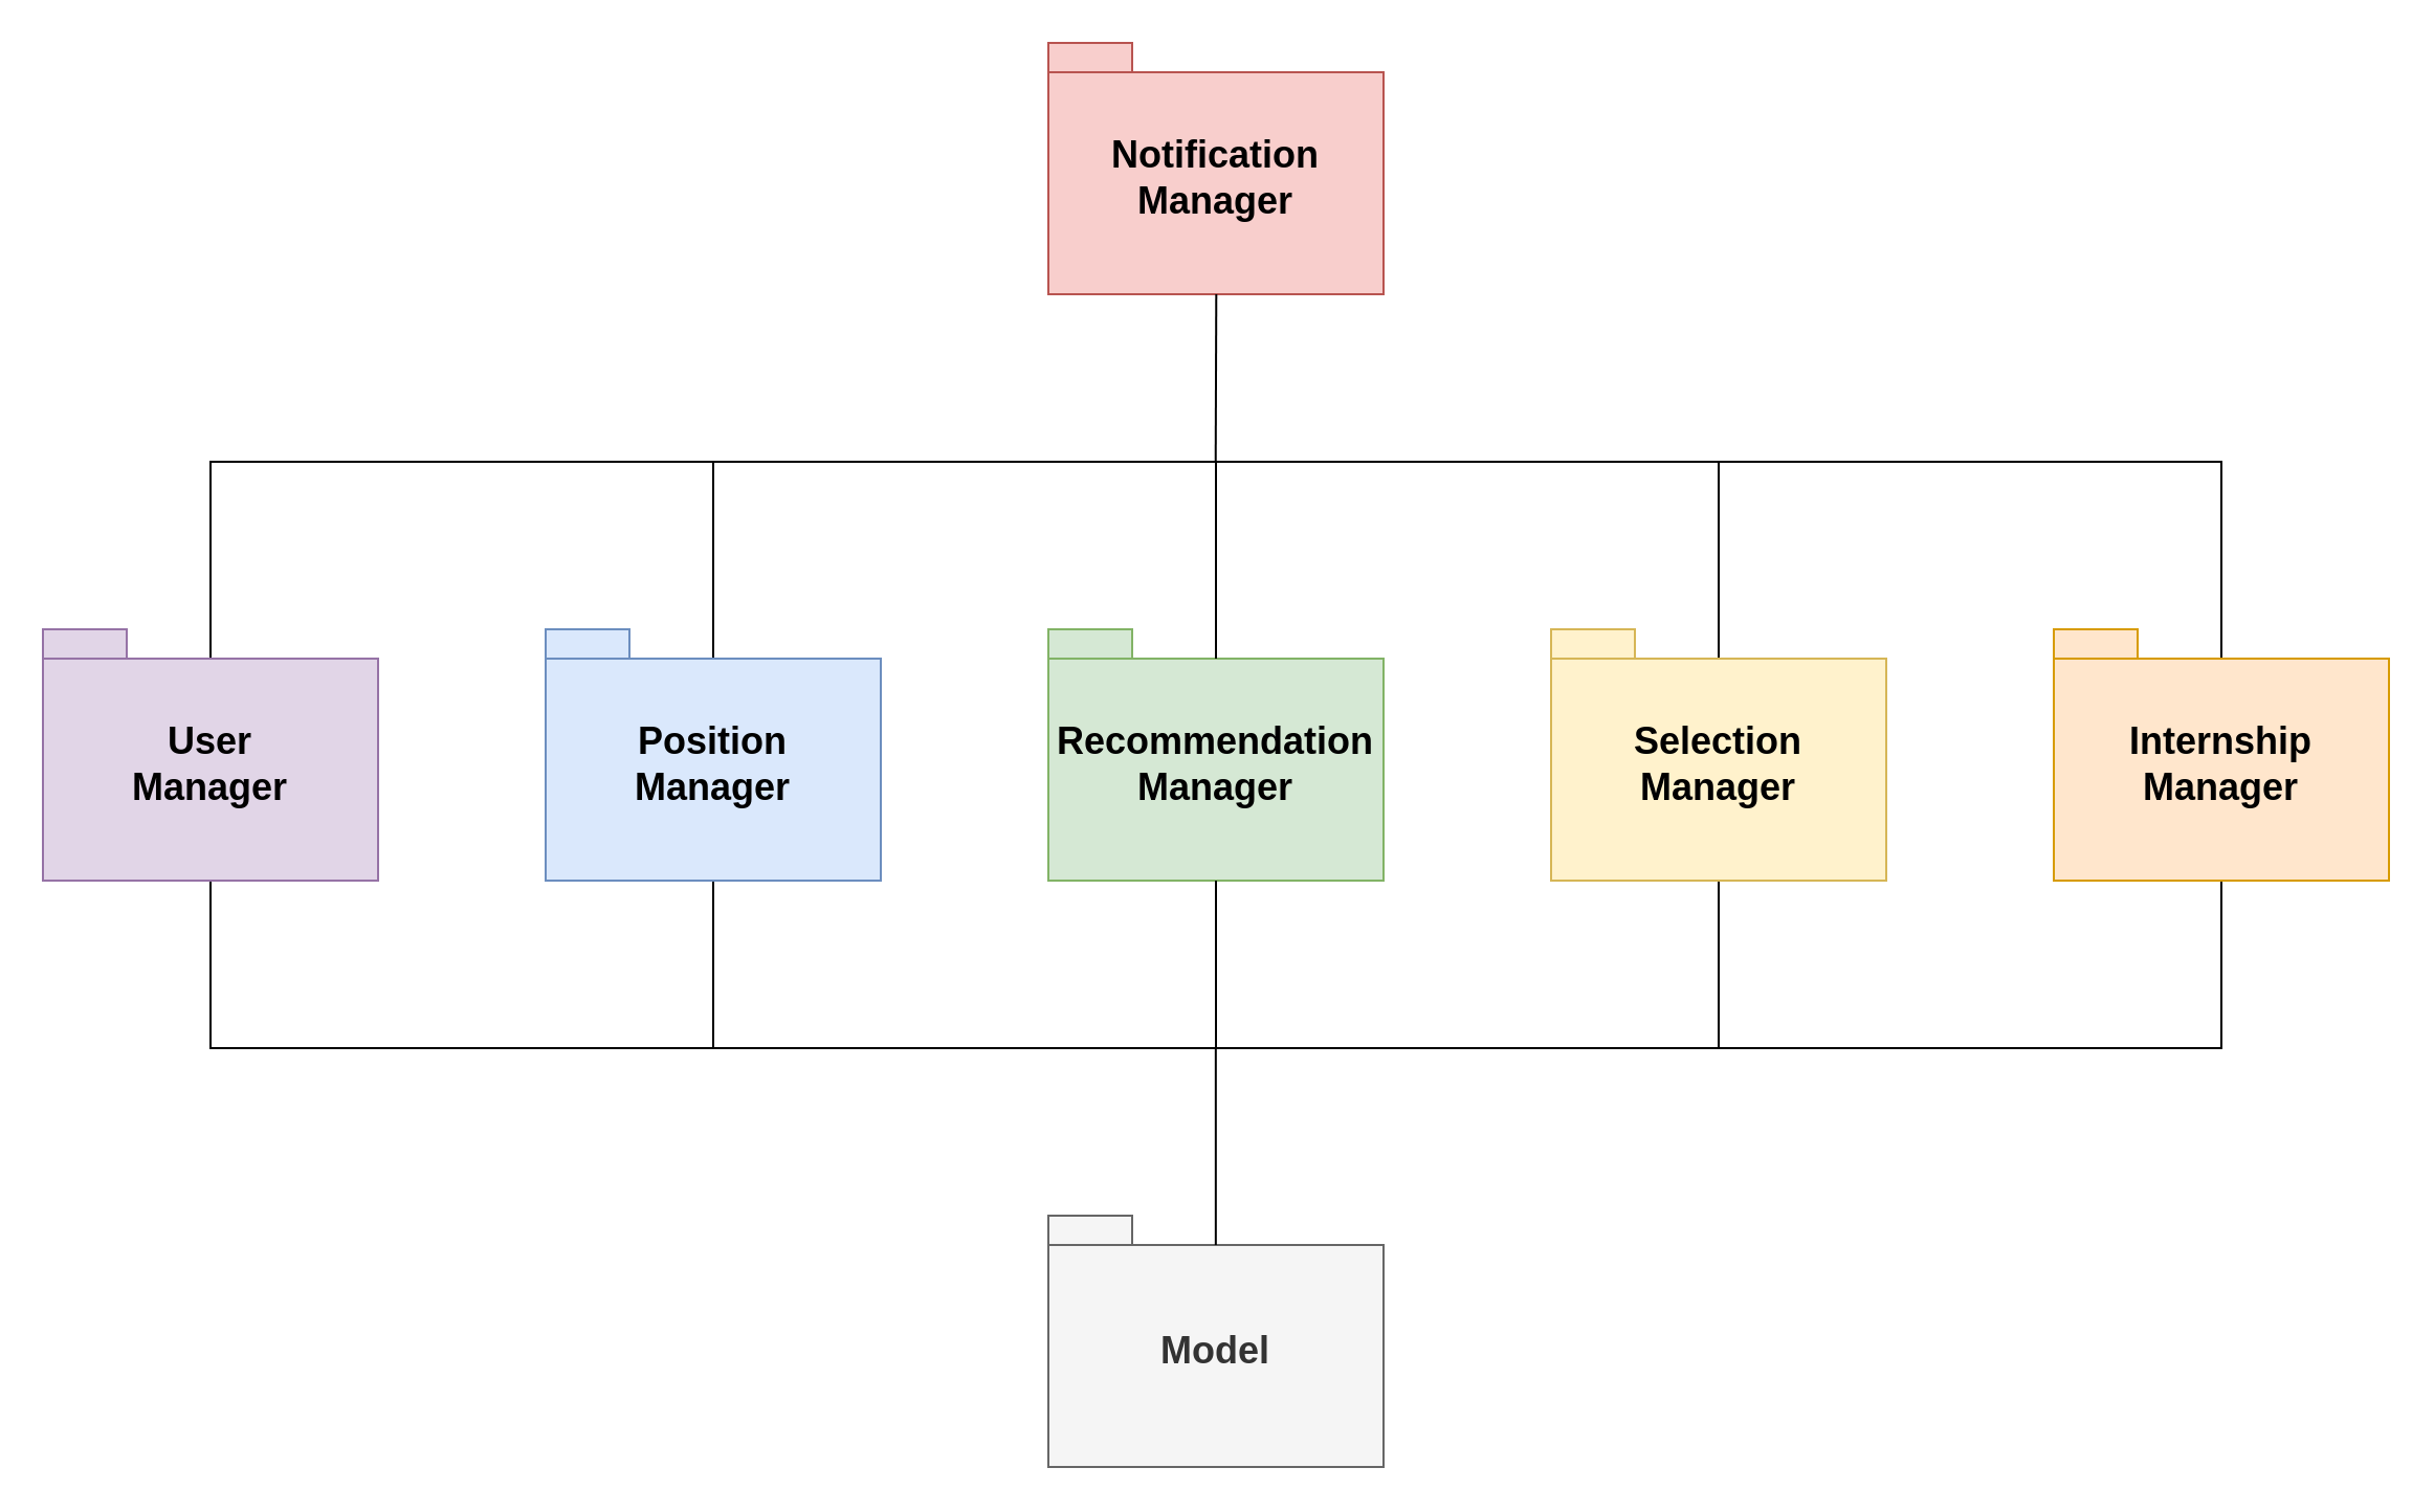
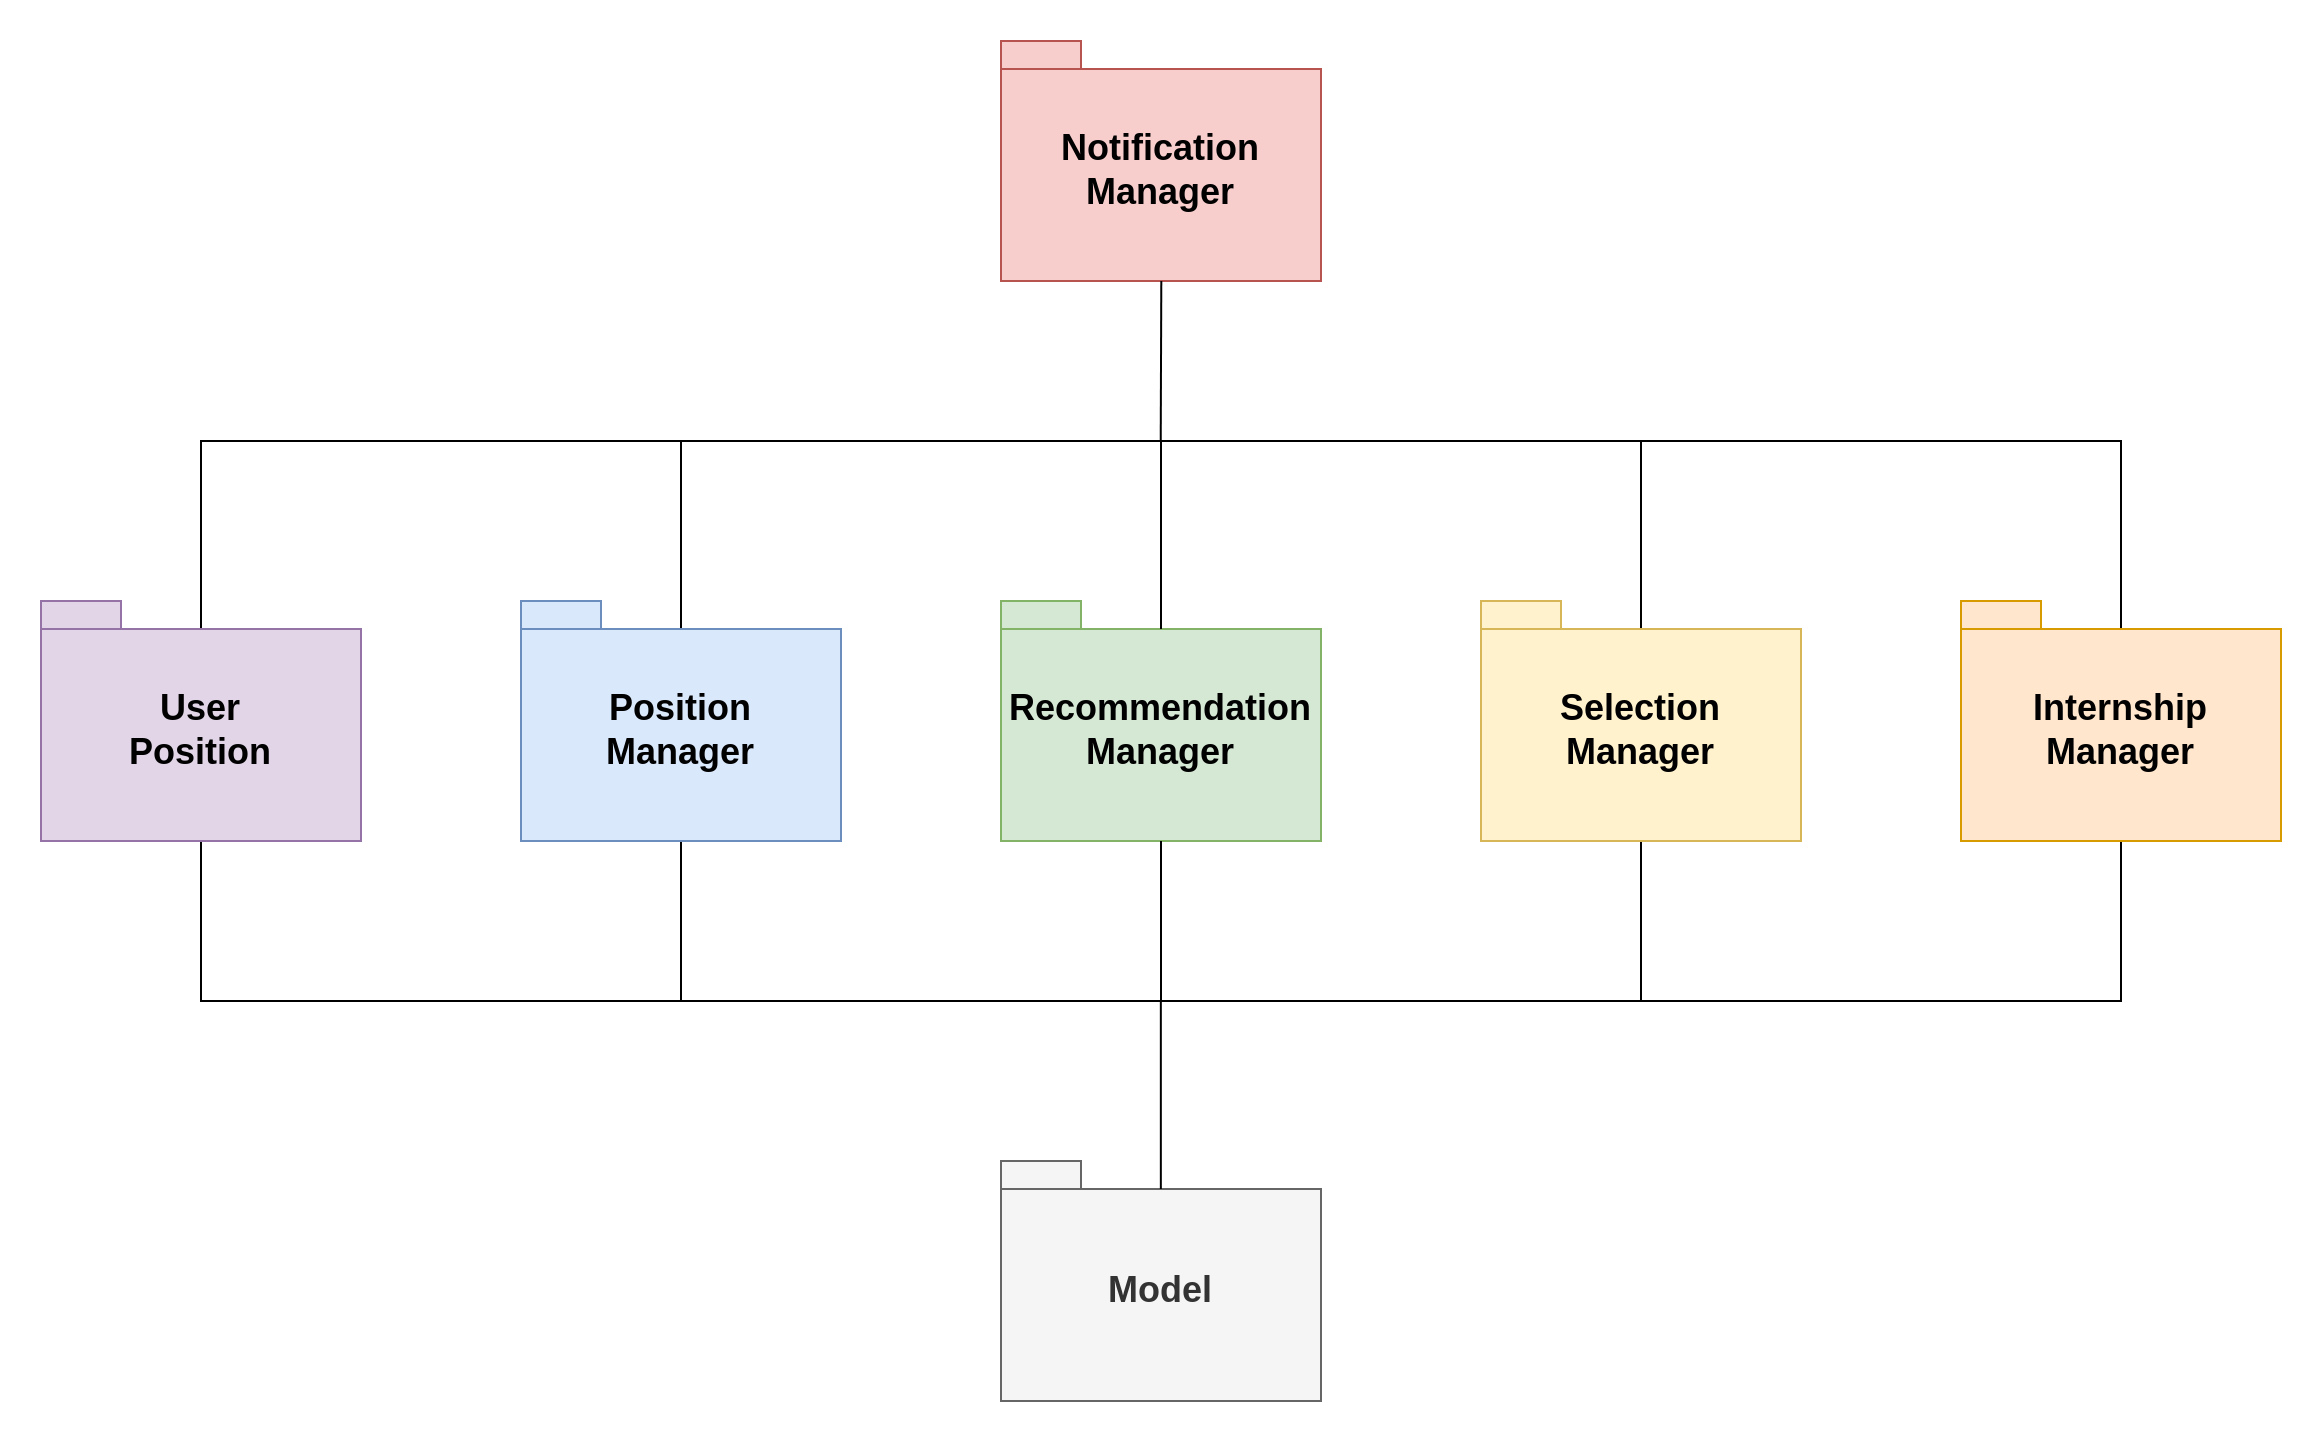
  <mxCell id="0" />
  <mxCell id="1" parent="0" />
  <mxCell id="2" value="Model" style="shape=folder;fontStyle=1;spacingTop=10;tabWidth=40;tabHeight=14;tabPosition=left;html=1;whiteSpace=wrap;color=#808080;fontSize=18;fillColor=#f5f5f5;fontColor=#333333;strokeColor=#666666;" vertex="1" parent="1"><mxGeometry x="500" y="580" width="160" height="120" as="geometry" /></mxCell>
  <mxCell id="3" value="" style="endArrow=none;html=1;rounded=0;entryX=0.5;entryY=1;entryDx=0;entryDy=0;entryPerimeter=0;fontSize=18;" edge="1" parent="1"><mxGeometry width="50" height="50" relative="1" as="geometry"><mxPoint x="1020" y="500" as="sourcePoint" /><mxPoint x="820" y="420" as="targetPoint" /><Array as="points"><mxPoint x="820" y="500" /></Array></mxGeometry></mxCell>
  <mxCell id="4" value="" style="endArrow=none;html=1;rounded=0;entryX=0.5;entryY=1;entryDx=0;entryDy=0;entryPerimeter=0;fontSize=18;" edge="1" parent="1"><mxGeometry width="50" height="50" relative="1" as="geometry"><mxPoint x="940" y="500" as="sourcePoint" /><mxPoint x="1060" y="420" as="targetPoint" /><Array as="points"><mxPoint x="1060" y="500" /></Array></mxGeometry></mxCell>
  <mxCell id="5" value="Recommendation Manager" style="shape=folder;fontStyle=1;spacingTop=10;tabWidth=40;tabHeight=14;tabPosition=left;html=1;whiteSpace=wrap;color=#808080;fontSize=18;fillColor=#d5e8d4;strokeColor=#82b366;" vertex="1" parent="1"><mxGeometry x="500" y="300" width="160" height="120" as="geometry" /></mxCell>
  <mxCell id="6" value="" style="endArrow=none;html=1;rounded=0;entryX=0.5;entryY=1;entryDx=0;entryDy=0;entryPerimeter=0;fontSize=18;" edge="1" parent="1"><mxGeometry width="50" height="50" relative="1" as="geometry"><mxPoint x="580" y="500" as="sourcePoint" /><mxPoint x="340" y="420" as="targetPoint" /><Array as="points"><mxPoint x="340" y="500" /></Array></mxGeometry></mxCell>
  <mxCell id="7" value="" style="endArrow=none;html=1;rounded=0;entryX=0.5;entryY=1;entryDx=0;entryDy=0;entryPerimeter=0;fontSize=18;" edge="1" parent="1" target="5"><mxGeometry width="50" height="50" relative="1" as="geometry"><mxPoint x="580" y="500" as="sourcePoint" /><mxPoint x="649.5" y="420" as="targetPoint" /></mxGeometry></mxCell>
  <mxCell id="8" value="" style="endArrow=none;html=1;rounded=0;fontSize=18;" edge="1" parent="1"><mxGeometry width="50" height="50" relative="1" as="geometry"><mxPoint x="580" y="500" as="sourcePoint" /><mxPoint x="820" y="500" as="targetPoint" /></mxGeometry></mxCell>
  <mxCell id="9" value="Notification Manager" style="shape=folder;fontStyle=1;spacingTop=10;tabWidth=40;tabHeight=14;tabPosition=left;html=1;whiteSpace=wrap;color=#808080;fontSize=18;fillColor=#f8cecc;strokeColor=#b85450;" vertex="1" parent="1"><mxGeometry x="500" y="20" width="160" height="120" as="geometry" /></mxCell>
  <mxCell id="10" value="" style="endArrow=none;html=1;rounded=0;entryX=0.5;entryY=1;entryDx=0;entryDy=0;entryPerimeter=0;fontSize=18;" edge="1" parent="1"><mxGeometry width="50" height="50" relative="1" as="geometry"><mxPoint x="410" y="500" as="sourcePoint" /><mxPoint x="100" y="420" as="targetPoint" /><Array as="points"><mxPoint x="170" y="500" /><mxPoint x="100" y="500" /></Array></mxGeometry></mxCell>
  <mxCell id="11" value="" style="endArrow=none;html=1;rounded=0;fontSize=18;" edge="1" parent="1"><mxGeometry width="50" height="50" relative="1" as="geometry"><mxPoint x="579.86" y="220" as="sourcePoint" /><mxPoint x="580.15" y="140" as="targetPoint" /></mxGeometry></mxCell>
  <mxCell id="12" value="" style="endArrow=none;html=1;rounded=0;entryX=0.535;entryY=0.12;entryDx=0;entryDy=0;entryPerimeter=0;fontSize=18;" edge="1" parent="1"><mxGeometry width="50" height="50" relative="1" as="geometry"><mxPoint x="450" y="220" as="sourcePoint" /><mxPoint x="340" y="314" as="targetPoint" /><Array as="points"><mxPoint x="340" y="220" /></Array></mxGeometry></mxCell>
  <mxCell id="13" value="" style="endArrow=none;html=1;rounded=0;entryX=0.535;entryY=0.12;entryDx=0;entryDy=0;entryPerimeter=0;fontSize=18;" edge="1" parent="1"><mxGeometry width="50" height="50" relative="1" as="geometry"><mxPoint x="540" y="220" as="sourcePoint" /><mxPoint x="100" y="314" as="targetPoint" /><Array as="points"><mxPoint x="100" y="220" /></Array></mxGeometry></mxCell>
  <mxCell id="14" value="" style="endArrow=none;html=1;rounded=0;entryX=0.535;entryY=0.12;entryDx=0;entryDy=0;entryPerimeter=0;fontSize=18;" edge="1" parent="1"><mxGeometry width="50" height="50" relative="1" as="geometry"><mxPoint x="540" y="220" as="sourcePoint" /><mxPoint x="580" y="314" as="targetPoint" /><Array as="points"><mxPoint x="580" y="220" /></Array></mxGeometry></mxCell>
  <mxCell id="15" value="" style="endArrow=none;html=1;rounded=0;entryX=0.535;entryY=0.12;entryDx=0;entryDy=0;entryPerimeter=0;fontSize=18;" edge="1" parent="1"><mxGeometry width="50" height="50" relative="1" as="geometry"><mxPoint x="580" y="220" as="sourcePoint" /><mxPoint x="820" y="314" as="targetPoint" /><Array as="points"><mxPoint x="820" y="220" /></Array></mxGeometry></mxCell>
  <mxCell id="16" value="" style="endArrow=none;html=1;rounded=0;entryX=0.535;entryY=0.12;entryDx=0;entryDy=0;entryPerimeter=0;fontSize=18;" edge="1" parent="1"><mxGeometry width="50" height="50" relative="1" as="geometry"><mxPoint x="820" y="220" as="sourcePoint" /><mxPoint x="1060" y="314" as="targetPoint" /><Array as="points"><mxPoint x="1060" y="220" /></Array></mxGeometry></mxCell>
  <mxCell id="17" value="" style="endArrow=none;html=1;rounded=0;entryX=0.5;entryY=1;entryDx=0;entryDy=0;entryPerimeter=0;exitX=0.498;exitY=0.117;exitDx=0;exitDy=0;exitPerimeter=0;fontSize=18;" edge="1" parent="1"><mxGeometry width="50" height="50" relative="1" as="geometry"><mxPoint x="579.92" y="594" as="sourcePoint" /><mxPoint x="579.92" y="500" as="targetPoint" /></mxGeometry></mxCell>
- <mxCell id="18" value="User&lt;div&gt;Manager&lt;/div&gt;" style="shape=folder;fontStyle=1;spacingTop=10;tabWidth=40;tabHeight=14;tabPosition=left;html=1;whiteSpace=wrap;color=#808080;fontSize=18;fillColor=#e1d5e7;strokeColor=#9673a6;" vertex="1" parent="1"><mxGeometry x="20" y="300" width="160" height="120" as="geometry" /></mxCell>
+ <mxCell id="18" value="User&lt;div&gt;Position&lt;/div&gt;" style="shape=folder;fontStyle=1;spacingTop=10;tabWidth=40;tabHeight=14;tabPosition=left;html=1;whiteSpace=wrap;color=#808080;fontSize=18;fillColor=#e1d5e7;strokeColor=#9673a6;" vertex="1" parent="1"><mxGeometry x="20" y="300" width="160" height="120" as="geometry" /></mxCell>
  <mxCell id="19" value="Internship Manager" style="shape=folder;fontStyle=1;spacingTop=10;tabWidth=40;tabHeight=14;tabPosition=left;html=1;whiteSpace=wrap;color=#808080;fontSize=18;fillColor=#ffe6cc;strokeColor=#d79b00;" vertex="1" parent="1"><mxGeometry x="980" y="300" width="160" height="120" as="geometry" /></mxCell>
  <mxCell id="20" value="Selection Manager" style="shape=folder;fontStyle=1;spacingTop=10;tabWidth=40;tabHeight=14;tabPosition=left;html=1;whiteSpace=wrap;color=#808080;fontSize=18;fillColor=#fff2cc;strokeColor=#d6b656;" vertex="1" parent="1"><mxGeometry x="740" y="300" width="160" height="120" as="geometry" /></mxCell>
  <mxCell id="21" value="Position&lt;div&gt;Manager&lt;/div&gt;" style="shape=folder;fontStyle=1;spacingTop=10;tabWidth=40;tabHeight=14;tabPosition=left;html=1;whiteSpace=wrap;color=#808080;fontSize=18;fillColor=#dae8fc;strokeColor=#6c8ebf;" vertex="1" parent="1"><mxGeometry x="260" y="300" width="160" height="120" as="geometry" /></mxCell>
